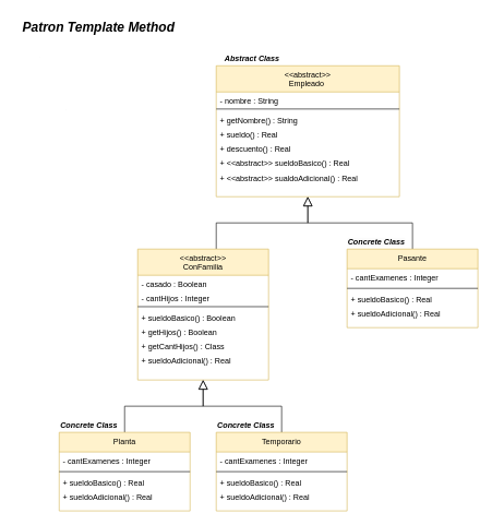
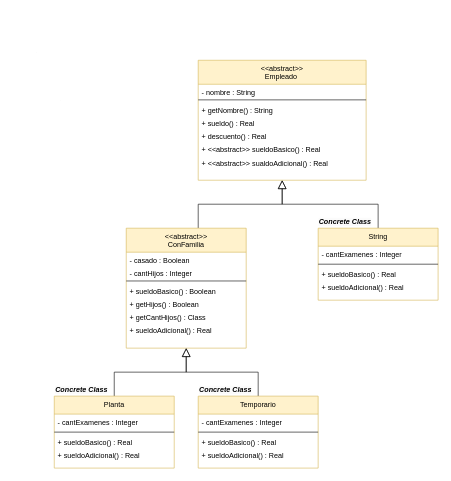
  <mxCell id="0" />
  <mxCell id="1" parent="0" />
  <mxCell id="2" value="&lt;&lt;abstract&gt;&gt;&#10;Empleado &#10;" style="swimlane;fontStyle=0;align=center;verticalAlign=top;childLayout=stackLayout;horizontal=1;startSize=40;horizontalStack=0;resizeParent=1;resizeLast=0;collapsible=1;marginBottom=0;rounded=0;shadow=0;strokeWidth=1;fillColor=#fff2cc;strokeColor=#d6b656;" vertex="1" parent="1"><mxGeometry x="330" y="100" width="280" height="200" as="geometry"><mxRectangle x="110" y="-20" width="160" height="26" as="alternateBounds" /></mxGeometry></mxCell>
  <mxCell id="3" value="- nombre : String" style="text;align=left;verticalAlign=top;spacingLeft=4;spacingRight=4;overflow=hidden;rotatable=0;points=[[0,0.5],[1,0.5]];portConstraint=eastwest;rounded=0;shadow=0;html=0;" vertex="1" parent="2"><mxGeometry y="40" width="280" height="22" as="geometry" /></mxCell>
  <mxCell id="4" value="" style="line;html=1;strokeWidth=1;align=left;verticalAlign=middle;spacingTop=-1;spacingLeft=3;spacingRight=3;rotatable=0;labelPosition=right;points=[];portConstraint=eastwest;" vertex="1" parent="2"><mxGeometry y="62" width="280" height="8" as="geometry" /></mxCell>
  <mxCell id="5" value="+ getNombre() : String" style="text;align=left;verticalAlign=top;spacingLeft=4;spacingRight=4;overflow=hidden;rotatable=0;points=[[0,0.5],[1,0.5]];portConstraint=eastwest;rounded=0;shadow=0;html=0;" vertex="1" parent="2"><mxGeometry y="70" width="280" height="22" as="geometry" /></mxCell>
  <mxCell id="6" value="+ sueldo() : Real" style="text;align=left;verticalAlign=top;spacingLeft=4;spacingRight=4;overflow=hidden;rotatable=0;points=[[0,0.5],[1,0.5]];portConstraint=eastwest;rounded=0;shadow=0;html=0;" vertex="1" parent="2"><mxGeometry y="92" width="280" height="22" as="geometry" /></mxCell>
  <mxCell id="7" value="+ descuento() : Real" style="text;align=left;verticalAlign=top;spacingLeft=4;spacingRight=4;overflow=hidden;rotatable=0;points=[[0,0.5],[1,0.5]];portConstraint=eastwest;rounded=0;shadow=0;html=0;" vertex="1" parent="2"><mxGeometry y="114" width="280" height="22" as="geometry" /></mxCell>
  <mxCell id="8" value="+ &lt;&lt;abstract&gt;&gt; sueldoBasico() : Real" style="text;align=left;verticalAlign=top;spacingLeft=4;spacingRight=4;overflow=hidden;rotatable=0;points=[[0,0.5],[1,0.5]];portConstraint=eastwest;rounded=0;shadow=0;html=0;" vertex="1" parent="2"><mxGeometry y="136" width="280" height="22" as="geometry" /></mxCell>
  <mxCell id="9" value="+ &lt;&lt;abstract&gt;&gt; sualdoAdicional() : Real" style="text;align=left;verticalAlign=top;spacingLeft=4;spacingRight=4;overflow=hidden;rotatable=0;points=[[0,0.5],[1,0.5]];portConstraint=eastwest;rounded=0;shadow=0;html=0;" vertex="1" parent="2"><mxGeometry y="158" width="280" height="22" as="geometry" /></mxCell>
  <mxCell id="10" style="edgeStyle=orthogonalEdgeStyle;rounded=0;orthogonalLoop=1;jettySize=auto;html=1;endSize=12;startSize=12;endArrow=block;endFill=0;" edge="1" parent="1" source="11" target="2"><mxGeometry relative="1" as="geometry"><Array as="points"><mxPoint x="630" y="340" /><mxPoint x="470" y="340" /></Array></mxGeometry></mxCell>
- <mxCell id="11" value="Pasante" style="swimlane;fontStyle=0;align=center;verticalAlign=top;childLayout=stackLayout;horizontal=1;startSize=30;horizontalStack=0;resizeParent=1;resizeLast=0;collapsible=1;marginBottom=0;rounded=0;shadow=0;strokeWidth=1;fillColor=#fff2cc;strokeColor=#d6b656;" vertex="1" parent="1"><mxGeometry x="530" y="380" width="200" height="120" as="geometry"><mxRectangle x="110" y="-20" width="160" height="26" as="alternateBounds" /></mxGeometry></mxCell>
+ <mxCell id="11" value="String" style="swimlane;fontStyle=0;align=center;verticalAlign=top;childLayout=stackLayout;horizontal=1;startSize=30;horizontalStack=0;resizeParent=1;resizeLast=0;collapsible=1;marginBottom=0;rounded=0;shadow=0;strokeWidth=1;fillColor=#fff2cc;strokeColor=#d6b656;" vertex="1" parent="1"><mxGeometry x="530" y="380" width="200" height="120" as="geometry"><mxRectangle x="110" y="-20" width="160" height="26" as="alternateBounds" /></mxGeometry></mxCell>
  <mxCell id="12" value="- cantExamenes : Integer" style="text;align=left;verticalAlign=top;spacingLeft=4;spacingRight=4;overflow=hidden;rotatable=0;points=[[0,0.5],[1,0.5]];portConstraint=eastwest;rounded=0;shadow=0;html=0;" vertex="1" parent="11"><mxGeometry y="30" width="200" height="26" as="geometry" /></mxCell>
  <mxCell id="13" value="" style="line;html=1;strokeWidth=1;align=left;verticalAlign=middle;spacingTop=-1;spacingLeft=3;spacingRight=3;rotatable=0;labelPosition=right;points=[];portConstraint=eastwest;" vertex="1" parent="11"><mxGeometry y="56" width="200" height="8" as="geometry" /></mxCell>
  <mxCell id="14" value="+ sueldoBasico() : Real" style="text;align=left;verticalAlign=top;spacingLeft=4;spacingRight=4;overflow=hidden;rotatable=0;points=[[0,0.5],[1,0.5]];portConstraint=eastwest;rounded=0;shadow=0;html=0;" vertex="1" parent="11"><mxGeometry y="64" width="200" height="22" as="geometry" /></mxCell>
  <mxCell id="15" value="+ sueldoAdicional() : Real" style="text;align=left;verticalAlign=top;spacingLeft=4;spacingRight=4;overflow=hidden;rotatable=0;points=[[0,0.5],[1,0.5]];portConstraint=eastwest;rounded=0;shadow=0;html=0;" vertex="1" parent="11"><mxGeometry y="86" width="200" height="22" as="geometry" /></mxCell>
  <mxCell id="16" value="&lt;span style=&quot;font-size: 20px;&quot;&gt;&lt;b&gt;&lt;i style=&quot;font-size: 1px;&quot;&gt;.&lt;/i&gt;&lt;/b&gt;&lt;/span&gt;" style="text;html=1;align=center;verticalAlign=middle;resizable=0;points=[];autosize=1;strokeColor=none;fillColor=none;" vertex="1" parent="1"><mxGeometry x="90" y="140" width="20" height="40" as="geometry" /></mxCell>
  <mxCell id="17" value="&lt;span style=&quot;font-size: 20px;&quot;&gt;&lt;b&gt;&lt;i style=&quot;font-size: 1px;&quot;&gt;.&lt;/i&gt;&lt;/b&gt;&lt;/span&gt;" style="text;html=1;align=center;verticalAlign=middle;resizable=0;points=[];autosize=1;strokeColor=none;fillColor=none;" vertex="1" parent="1"><mxGeometry x="50" y="60" width="20" height="40" as="geometry" /></mxCell>
  <mxCell id="18" style="edgeStyle=orthogonalEdgeStyle;rounded=0;orthogonalLoop=1;jettySize=auto;html=1;entryX=0.5;entryY=1;entryDx=0;entryDy=0;endSize=12;startSize=12;endArrow=block;endFill=0;" edge="1" parent="1" source="19" target="2"><mxGeometry relative="1" as="geometry"><Array as="points"><mxPoint x="330" y="340" /><mxPoint x="470" y="340" /></Array></mxGeometry></mxCell>
  <mxCell id="19" value="&lt;&lt;abstract&gt;&gt;&#10;ConFamilia&#10;" style="swimlane;fontStyle=0;align=center;verticalAlign=top;childLayout=stackLayout;horizontal=1;startSize=40;horizontalStack=0;resizeParent=1;resizeLast=0;collapsible=1;marginBottom=0;rounded=0;shadow=0;strokeWidth=1;fillColor=#fff2cc;strokeColor=#d6b656;" vertex="1" parent="1"><mxGeometry x="210" y="380" width="200" height="200" as="geometry"><mxRectangle x="110" y="-20" width="160" height="26" as="alternateBounds" /></mxGeometry></mxCell>
  <mxCell id="20" value="- casado : Boolean" style="text;align=left;verticalAlign=top;spacingLeft=4;spacingRight=4;overflow=hidden;rotatable=0;points=[[0,0.5],[1,0.5]];portConstraint=eastwest;rounded=0;shadow=0;html=0;" vertex="1" parent="19"><mxGeometry y="40" width="200" height="22" as="geometry" /></mxCell>
  <mxCell id="21" value="- cantHijos : Integer" style="text;align=left;verticalAlign=top;spacingLeft=4;spacingRight=4;overflow=hidden;rotatable=0;points=[[0,0.5],[1,0.5]];portConstraint=eastwest;rounded=0;shadow=0;html=0;" vertex="1" parent="19"><mxGeometry y="62" width="200" height="22" as="geometry" /></mxCell>
  <mxCell id="22" value="" style="line;html=1;strokeWidth=1;align=left;verticalAlign=middle;spacingTop=-1;spacingLeft=3;spacingRight=3;rotatable=0;labelPosition=right;points=[];portConstraint=eastwest;" vertex="1" parent="19"><mxGeometry y="84" width="200" height="8" as="geometry" /></mxCell>
  <mxCell id="23" value="+ sueldoBasico() : Boolean" style="text;align=left;verticalAlign=top;spacingLeft=4;spacingRight=4;overflow=hidden;rotatable=0;points=[[0,0.5],[1,0.5]];portConstraint=eastwest;rounded=0;shadow=0;html=0;" vertex="1" parent="19"><mxGeometry y="92" width="200" height="22" as="geometry" /></mxCell>
  <mxCell id="24" value="+ getHijos() : Boolean" style="text;align=left;verticalAlign=top;spacingLeft=4;spacingRight=4;overflow=hidden;rotatable=0;points=[[0,0.5],[1,0.5]];portConstraint=eastwest;rounded=0;shadow=0;html=0;" vertex="1" parent="19"><mxGeometry y="114" width="200" height="22" as="geometry" /></mxCell>
  <mxCell id="25" value="+ getCantHijos() : Class" style="text;align=left;verticalAlign=top;spacingLeft=4;spacingRight=4;overflow=hidden;rotatable=0;points=[[0,0.5],[1,0.5]];portConstraint=eastwest;rounded=0;shadow=0;html=0;" vertex="1" parent="19"><mxGeometry y="136" width="200" height="22" as="geometry" /></mxCell>
  <mxCell id="26" value="+ sueldoAdicional() : Real" style="text;align=left;verticalAlign=top;spacingLeft=4;spacingRight=4;overflow=hidden;rotatable=0;points=[[0,0.5],[1,0.5]];portConstraint=eastwest;rounded=0;shadow=0;html=0;" vertex="1" parent="19"><mxGeometry y="158" width="200" height="22" as="geometry" /></mxCell>
  <mxCell id="27" style="edgeStyle=orthogonalEdgeStyle;rounded=0;orthogonalLoop=1;jettySize=auto;html=1;endSize=12;startSize=12;endArrow=block;endFill=0;" edge="1" parent="1" source="28" target="19"><mxGeometry relative="1" as="geometry"><Array as="points"><mxPoint x="190" y="620" /><mxPoint x="310" y="620" /></Array></mxGeometry></mxCell>
  <mxCell id="28" value="Planta" style="swimlane;fontStyle=0;align=center;verticalAlign=top;childLayout=stackLayout;horizontal=1;startSize=30;horizontalStack=0;resizeParent=1;resizeLast=0;collapsible=1;marginBottom=0;rounded=0;shadow=0;strokeWidth=1;fillColor=#fff2cc;strokeColor=#d6b656;" vertex="1" parent="1"><mxGeometry x="90" y="660" width="200" height="120" as="geometry"><mxRectangle x="110" y="-20" width="160" height="26" as="alternateBounds" /></mxGeometry></mxCell>
  <mxCell id="29" value="- cantExamenes : Integer" style="text;align=left;verticalAlign=top;spacingLeft=4;spacingRight=4;overflow=hidden;rotatable=0;points=[[0,0.5],[1,0.5]];portConstraint=eastwest;rounded=0;shadow=0;html=0;" vertex="1" parent="28"><mxGeometry y="30" width="200" height="26" as="geometry" /></mxCell>
  <mxCell id="30" value="" style="line;html=1;strokeWidth=1;align=left;verticalAlign=middle;spacingTop=-1;spacingLeft=3;spacingRight=3;rotatable=0;labelPosition=right;points=[];portConstraint=eastwest;" vertex="1" parent="28"><mxGeometry y="56" width="200" height="8" as="geometry" /></mxCell>
  <mxCell id="31" value="+ sueldoBasico() : Real" style="text;align=left;verticalAlign=top;spacingLeft=4;spacingRight=4;overflow=hidden;rotatable=0;points=[[0,0.5],[1,0.5]];portConstraint=eastwest;rounded=0;shadow=0;html=0;" vertex="1" parent="28"><mxGeometry y="64" width="200" height="22" as="geometry" /></mxCell>
  <mxCell id="32" value="+ sueldoAdicional() : Real" style="text;align=left;verticalAlign=top;spacingLeft=4;spacingRight=4;overflow=hidden;rotatable=0;points=[[0,0.5],[1,0.5]];portConstraint=eastwest;rounded=0;shadow=0;html=0;" vertex="1" parent="28"><mxGeometry y="86" width="200" height="22" as="geometry" /></mxCell>
  <mxCell id="33" style="edgeStyle=orthogonalEdgeStyle;rounded=0;orthogonalLoop=1;jettySize=auto;html=1;endSize=12;startSize=12;endArrow=block;endFill=0;" edge="1" parent="1" source="34" target="19"><mxGeometry relative="1" as="geometry"><Array as="points"><mxPoint x="430" y="620" /><mxPoint x="310" y="620" /></Array></mxGeometry></mxCell>
  <mxCell id="34" value="Temporario" style="swimlane;fontStyle=0;align=center;verticalAlign=top;childLayout=stackLayout;horizontal=1;startSize=30;horizontalStack=0;resizeParent=1;resizeLast=0;collapsible=1;marginBottom=0;rounded=0;shadow=0;strokeWidth=1;fillColor=#fff2cc;strokeColor=#d6b656;" vertex="1" parent="1"><mxGeometry x="330" y="660" width="200" height="120" as="geometry"><mxRectangle x="110" y="-20" width="160" height="26" as="alternateBounds" /></mxGeometry></mxCell>
  <mxCell id="35" value="- cantExamenes : Integer" style="text;align=left;verticalAlign=top;spacingLeft=4;spacingRight=4;overflow=hidden;rotatable=0;points=[[0,0.5],[1,0.5]];portConstraint=eastwest;rounded=0;shadow=0;html=0;" vertex="1" parent="34"><mxGeometry y="30" width="200" height="26" as="geometry" /></mxCell>
  <mxCell id="36" value="" style="line;html=1;strokeWidth=1;align=left;verticalAlign=middle;spacingTop=-1;spacingLeft=3;spacingRight=3;rotatable=0;labelPosition=right;points=[];portConstraint=eastwest;" vertex="1" parent="34"><mxGeometry y="56" width="200" height="8" as="geometry" /></mxCell>
  <mxCell id="37" value="+ sueldoBasico() : Real" style="text;align=left;verticalAlign=top;spacingLeft=4;spacingRight=4;overflow=hidden;rotatable=0;points=[[0,0.5],[1,0.5]];portConstraint=eastwest;rounded=0;shadow=0;html=0;" vertex="1" parent="34"><mxGeometry y="64" width="200" height="22" as="geometry" /></mxCell>
  <mxCell id="38" value="+ sueldoAdicional() : Real" style="text;align=left;verticalAlign=top;spacingLeft=4;spacingRight=4;overflow=hidden;rotatable=0;points=[[0,0.5],[1,0.5]];portConstraint=eastwest;rounded=0;shadow=0;html=0;" vertex="1" parent="34"><mxGeometry y="86" width="200" height="22" as="geometry" /></mxCell>
- <mxCell id="39" value="&lt;b style=&quot;&quot;&gt;&lt;i&gt;&lt;font style=&quot;font-size: 20px;&quot;&gt;Patron Template Method&lt;/font&gt;&lt;/i&gt;&lt;/b&gt;" style="text;html=1;align=center;verticalAlign=middle;resizable=0;points=[];autosize=1;strokeColor=none;fillColor=none;" vertex="1" parent="1"><mxGeometry x="20" y="20" width="260" height="40" as="geometry" /></mxCell>
- <mxCell id="40" value="&lt;font size=&quot;1&quot; style=&quot;&quot;&gt;&lt;b style=&quot;&quot;&gt;&lt;i style=&quot;font-size: 12px;&quot;&gt;Abstract Class&lt;/i&gt;&lt;/b&gt;&lt;/font&gt;" style="text;html=1;align=center;verticalAlign=middle;whiteSpace=wrap;rounded=0;" vertex="1" parent="1"><mxGeometry x="330" y="80" width="110" height="20" as="geometry" /></mxCell>
  <mxCell id="41" value="&lt;b style=&quot;forced-color-adjust: none; color: rgb(0, 0, 0); font-family: Helvetica; font-style: normal; font-variant-ligatures: normal; font-variant-caps: normal; letter-spacing: normal; orphans: 2; text-indent: 0px; text-transform: none; widows: 2; word-spacing: 0px; -webkit-text-stroke-width: 0px; white-space: normal; background-color: rgb(251, 251, 251); text-decoration-thickness: initial; text-decoration-style: initial; text-decoration-color: initial;&quot;&gt;&lt;i style=&quot;forced-color-adjust: none;&quot;&gt;&lt;font style=&quot;font-size: 12px;&quot;&gt;Concrete Class&lt;/font&gt;&lt;/i&gt;&lt;/b&gt;" style="text;whiteSpace=wrap;html=1;align=center;verticalAlign=middle;" vertex="1" parent="1"><mxGeometry x="530" y="360" width="90" height="20" as="geometry" /></mxCell>
  <mxCell id="42" value="&lt;b style=&quot;forced-color-adjust: none; color: rgb(0, 0, 0); font-family: Helvetica; font-style: normal; font-variant-ligatures: normal; font-variant-caps: normal; letter-spacing: normal; orphans: 2; text-align: center; text-indent: 0px; text-transform: none; widows: 2; word-spacing: 0px; -webkit-text-stroke-width: 0px; white-space: normal; background-color: rgb(251, 251, 251); text-decoration-thickness: initial; text-decoration-style: initial; text-decoration-color: initial;&quot;&gt;&lt;i style=&quot;forced-color-adjust: none;&quot;&gt;&lt;font style=&quot;font-size: 12px;&quot;&gt;Concrete Class&lt;/font&gt;&lt;/i&gt;&lt;/b&gt;" style="text;whiteSpace=wrap;html=1;verticalAlign=middle;" vertex="1" parent="1"><mxGeometry x="90" y="640" width="90" height="20" as="geometry" /></mxCell>
  <mxCell id="43" value="&lt;b style=&quot;forced-color-adjust: none; color: rgb(0, 0, 0); font-family: Helvetica; font-style: normal; font-variant-ligatures: normal; font-variant-caps: normal; letter-spacing: normal; orphans: 2; text-align: center; text-indent: 0px; text-transform: none; widows: 2; word-spacing: 0px; -webkit-text-stroke-width: 0px; white-space: normal; background-color: rgb(251, 251, 251); text-decoration-thickness: initial; text-decoration-style: initial; text-decoration-color: initial;&quot;&gt;&lt;i style=&quot;forced-color-adjust: none;&quot;&gt;&lt;font style=&quot;font-size: 12px;&quot;&gt;Concrete Class&lt;/font&gt;&lt;/i&gt;&lt;/b&gt;" style="text;whiteSpace=wrap;html=1;verticalAlign=middle;" vertex="1" parent="1"><mxGeometry x="330" y="640" width="90" height="20" as="geometry" /></mxCell>
